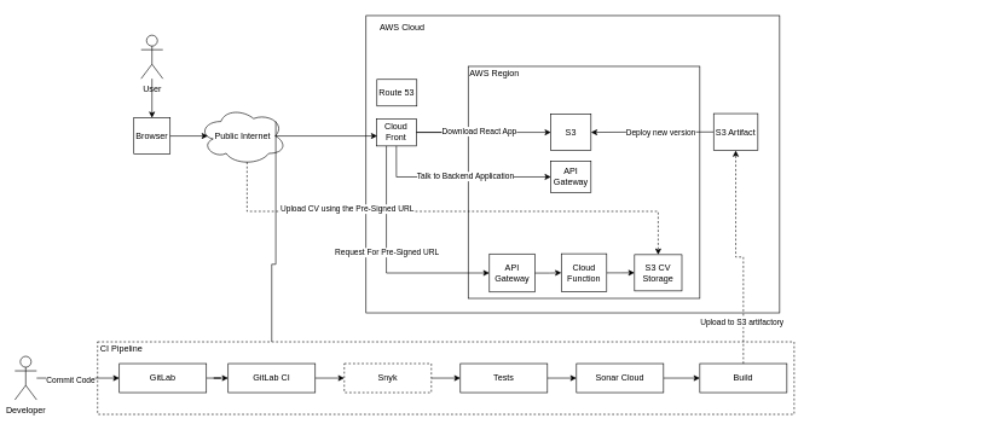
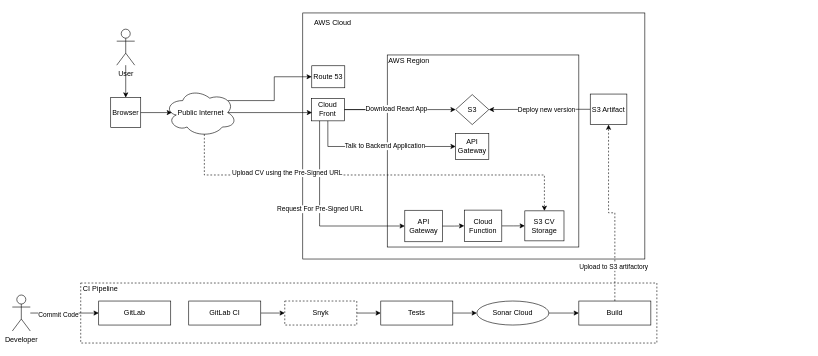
  <mxCell id="0" />
  <mxCell id="1" parent="0" />
  <mxCell id="2" style="edgeStyle=orthogonalEdgeStyle;rounded=0;orthogonalLoop=1;jettySize=auto;html=1;entryX=0.5;entryY=0;entryDx=0;entryDy=0;" edge="1" parent="1" source="3" target="4"><mxGeometry relative="1" as="geometry" /></mxCell>
  <mxCell id="3" value="User" style="shape=umlActor;verticalLabelPosition=bottom;verticalAlign=top;html=1;outlineConnect=0;" vertex="1" parent="1"><mxGeometry x="194" y="48" width="30" height="60" as="geometry" /></mxCell>
  <mxCell id="4" value="Browser" style="rounded=0;whiteSpace=wrap;html=1;" vertex="1" parent="1"><mxGeometry x="184" y="162" width="50" height="50" as="geometry" /></mxCell>
  <mxCell id="5" value="Public Internet" style="ellipse;shape=cloud;whiteSpace=wrap;html=1;" vertex="1" parent="1"><mxGeometry x="274" y="147" width="120" height="80" as="geometry" /></mxCell>
  <mxCell id="6" value="" style="group" vertex="1" connectable="0" parent="1"><mxGeometry x="504" y="21" width="837" height="410" as="geometry" /></mxCell>
  <mxCell id="7" value="" style="rounded=0;whiteSpace=wrap;html=1;" vertex="1" parent="6"><mxGeometry width="570" height="410" as="geometry" /></mxCell>
  <mxCell id="8" value="AWS Cloud" style="text;html=1;align=center;verticalAlign=middle;whiteSpace=wrap;rounded=0;" vertex="1" parent="6"><mxGeometry y="-0.001" width="99.75" height="34.167" as="geometry" /></mxCell>
  <mxCell id="9" value="Route 53" style="rounded=0;whiteSpace=wrap;html=1;" vertex="1" parent="6"><mxGeometry x="15" y="88" width="55" height="36.67" as="geometry" /></mxCell>
  <mxCell id="10" style="edgeStyle=orthogonalEdgeStyle;rounded=0;orthogonalLoop=1;jettySize=auto;html=1;entryX=0;entryY=0.5;entryDx=0;entryDy=0;" edge="1" parent="6" source="11" target="15"><mxGeometry relative="1" as="geometry" /></mxCell>
  <mxCell id="11" value="Cloud Front" style="rounded=0;whiteSpace=wrap;html=1;" vertex="1" parent="6"><mxGeometry x="14.25" y="142.21" width="55" height="37.58" as="geometry" /></mxCell>
  <mxCell id="12" value="&lt;div style=&quot;&quot;&gt;&lt;br&gt;&lt;/div&gt;" style="rounded=0;whiteSpace=wrap;html=1;align=left;" vertex="1" parent="6"><mxGeometry x="140.75" y="70" width="319.25" height="320" as="geometry" /></mxCell>
  <mxCell id="13" value="AWS Region" style="text;html=1;align=left;verticalAlign=middle;whiteSpace=wrap;rounded=0;" vertex="1" parent="6"><mxGeometry x="140.75" y="70" width="79.25" height="20" as="geometry" /></mxCell>
- <mxCell id="14" value="S3" style="rounded=0;whiteSpace=wrap;html=1;" vertex="1" parent="6"><mxGeometry x="254.75" y="136" width="55.25" height="50" as="geometry" /></mxCell>
+ <mxCell id="14" value="S3" style="rhombus;whiteSpace=wrap;html=1;" vertex="1" parent="6"><mxGeometry x="254.75" y="136" width="55.25" height="50" as="geometry" /></mxCell>
  <mxCell id="15" value="API Gateway" style="rounded=0;whiteSpace=wrap;html=1;" vertex="1" parent="6"><mxGeometry x="254.75" y="200.94" width="55.25" height="43.06" as="geometry" /></mxCell>
  <mxCell id="16" style="edgeStyle=orthogonalEdgeStyle;rounded=0;orthogonalLoop=1;jettySize=auto;html=1;entryX=0;entryY=0.5;entryDx=0;entryDy=0;" edge="1" parent="6" source="11" target="14"><mxGeometry relative="1" as="geometry" /></mxCell>
  <mxCell id="17" value="Download React App" style="edgeLabel;html=1;align=center;verticalAlign=middle;resizable=0;points=[];" vertex="1" connectable="0" parent="16"><mxGeometry x="-0.512" y="3" relative="1" as="geometry"><mxPoint x="41" y="1" as="offset" /></mxGeometry></mxCell>
  <mxCell id="18" style="edgeStyle=orthogonalEdgeStyle;rounded=0;orthogonalLoop=1;jettySize=auto;html=1;entryX=0;entryY=0.5;entryDx=0;entryDy=0;exitX=0.5;exitY=1;exitDx=0;exitDy=0;" edge="1" parent="6" source="11" target="15"><mxGeometry relative="1" as="geometry" /></mxCell>
  <mxCell id="19" value="Talk to Backend Application" style="edgeLabel;html=1;align=center;verticalAlign=middle;resizable=0;points=[];" vertex="1" connectable="0" parent="18"><mxGeometry x="-0.089" y="1" relative="1" as="geometry"><mxPoint x="21" as="offset" /></mxGeometry></mxCell>
  <mxCell id="20" style="edgeStyle=orthogonalEdgeStyle;rounded=0;orthogonalLoop=1;jettySize=auto;html=1;entryX=1;entryY=0.5;entryDx=0;entryDy=0;" edge="1" parent="6" source="22" target="14"><mxGeometry relative="1" as="geometry" /></mxCell>
  <mxCell id="21" value="Deploy new version" style="edgeLabel;html=1;align=center;verticalAlign=middle;resizable=0;points=[];" vertex="1" connectable="0" parent="20"><mxGeometry x="-0.12" relative="1" as="geometry"><mxPoint x="1" as="offset" /></mxGeometry></mxCell>
  <mxCell id="22" value="S3 Artifact" style="rounded=0;whiteSpace=wrap;html=1;" vertex="1" parent="6"><mxGeometry x="479" y="135.12" width="61" height="50.88" as="geometry" /></mxCell>
  <mxCell id="23" value="S3 CV Storage" style="rounded=0;whiteSpace=wrap;html=1;" vertex="1" parent="6"><mxGeometry x="370" y="329.75" width="65.25" height="50" as="geometry" /></mxCell>
  <mxCell id="24" style="edgeStyle=orthogonalEdgeStyle;rounded=0;orthogonalLoop=1;jettySize=auto;html=1;entryX=0;entryY=0.5;entryDx=0;entryDy=0;" edge="1" parent="6" source="25" target="23"><mxGeometry relative="1" as="geometry" /></mxCell>
  <mxCell id="25" value="Cloud Function" style="rounded=0;whiteSpace=wrap;html=1;" vertex="1" parent="6"><mxGeometry x="269.13" y="328.5" width="62.5" height="52.5" as="geometry" /></mxCell>
  <mxCell id="26" style="edgeStyle=orthogonalEdgeStyle;rounded=0;orthogonalLoop=1;jettySize=auto;html=1;entryX=0;entryY=0.5;entryDx=0;entryDy=0;" edge="1" parent="6" source="27" target="25"><mxGeometry relative="1" as="geometry" /></mxCell>
  <mxCell id="27" value="API Gateway" style="rounded=0;whiteSpace=wrap;html=1;" vertex="1" parent="6"><mxGeometry x="170" y="328.75" width="62.5" height="52.5" as="geometry" /></mxCell>
  <mxCell id="28" style="edgeStyle=orthogonalEdgeStyle;rounded=0;orthogonalLoop=1;jettySize=auto;html=1;entryX=0;entryY=0.5;entryDx=0;entryDy=0;exitX=0.25;exitY=1;exitDx=0;exitDy=0;" edge="1" parent="6" source="11" target="27"><mxGeometry relative="1" as="geometry" /></mxCell>
  <mxCell id="29" value="Request For Pre-Signed URL" style="edgeLabel;html=1;align=center;verticalAlign=middle;resizable=0;points=[];" vertex="1" connectable="0" parent="28"><mxGeometry x="-0.075" relative="1" as="geometry"><mxPoint as="offset" /></mxGeometry></mxCell>
  <mxCell id="30" style="edgeStyle=orthogonalEdgeStyle;rounded=0;orthogonalLoop=1;jettySize=auto;html=1;entryX=0.1;entryY=0.5;entryDx=0;entryDy=0;entryPerimeter=0;" edge="1" parent="1" source="4" target="5"><mxGeometry relative="1" as="geometry" /></mxCell>
- <mxCell id="31" style="edgeStyle=orthogonalEdgeStyle;rounded=0;orthogonalLoop=1;jettySize=auto;html=1;exitX=0.88;exitY=0.25;exitDx=0;exitDy=0;exitPerimeter=0;" edge="1" parent="1" source="5" target="39"><mxGeometry relative="1" as="geometry" /></mxCell>
+ <mxCell id="31" style="edgeStyle=orthogonalEdgeStyle;rounded=0;orthogonalLoop=1;jettySize=auto;html=1;entryX=0;entryY=0.5;entryDx=0;entryDy=0;exitX=0.88;exitY=0.25;exitDx=0;exitDy=0;exitPerimeter=0;" edge="1" parent="1" source="5" target="9"><mxGeometry relative="1" as="geometry" /></mxCell>
  <mxCell id="32" style="edgeStyle=orthogonalEdgeStyle;rounded=0;orthogonalLoop=1;jettySize=auto;html=1;entryX=0.021;entryY=0.633;entryDx=0;entryDy=0;entryPerimeter=0;exitX=0.875;exitY=0.5;exitDx=0;exitDy=0;exitPerimeter=0;" edge="1" parent="1" source="5" target="11"><mxGeometry relative="1" as="geometry" /></mxCell>
  <mxCell id="33" value="Developer" style="shape=umlActor;verticalLabelPosition=bottom;verticalAlign=top;html=1;outlineConnect=0;" vertex="1" parent="1"><mxGeometry x="20" y="491" width="30" height="60" as="geometry" /></mxCell>
  <mxCell id="34" value="" style="group" vertex="1" connectable="0" parent="1"><mxGeometry x="134" y="471" width="960" height="100" as="geometry" /></mxCell>
  <mxCell id="35" value="" style="rounded=0;whiteSpace=wrap;html=1;dashed=1;" vertex="1" parent="34"><mxGeometry width="960" height="100" as="geometry" /></mxCell>
- <mxCell id="36" style="edgeStyle=orthogonalEdgeStyle;rounded=0;orthogonalLoop=1;jettySize=auto;html=1;entryX=0;entryY=0.5;entryDx=0;entryDy=0;" edge="1" parent="34" source="37" target="39"><mxGeometry relative="1" as="geometry" /></mxCell>
  <mxCell id="37" value="GitLab" style="rounded=0;whiteSpace=wrap;html=1;" vertex="1" parent="34"><mxGeometry x="30" y="30" width="120" height="40" as="geometry" /></mxCell>
  <mxCell id="38" style="edgeStyle=orthogonalEdgeStyle;rounded=0;orthogonalLoop=1;jettySize=auto;html=1;entryX=0;entryY=0.5;entryDx=0;entryDy=0;" edge="1" parent="34" source="39" target="41"><mxGeometry relative="1" as="geometry" /></mxCell>
  <mxCell id="39" value="GitLab CI" style="rounded=0;whiteSpace=wrap;html=1;" vertex="1" parent="34"><mxGeometry x="180" y="30" width="120" height="40" as="geometry" /></mxCell>
  <mxCell id="40" style="edgeStyle=orthogonalEdgeStyle;rounded=0;orthogonalLoop=1;jettySize=auto;html=1;entryX=0;entryY=0.5;entryDx=0;entryDy=0;" edge="1" parent="34" source="41" target="43"><mxGeometry relative="1" as="geometry" /></mxCell>
  <mxCell id="41" value="Snyk" style="rounded=0;whiteSpace=wrap;html=1;dashed=1;" vertex="1" parent="34"><mxGeometry x="340" y="30" width="120" height="40" as="geometry" /></mxCell>
  <mxCell id="42" style="edgeStyle=orthogonalEdgeStyle;rounded=0;orthogonalLoop=1;jettySize=auto;html=1;entryX=0;entryY=0.5;entryDx=0;entryDy=0;" edge="1" parent="34" source="43" target="45"><mxGeometry relative="1" as="geometry" /></mxCell>
  <mxCell id="43" value="Tests" style="rounded=0;whiteSpace=wrap;html=1;" vertex="1" parent="34"><mxGeometry x="500" y="30" width="120" height="40" as="geometry" /></mxCell>
  <mxCell id="44" style="edgeStyle=orthogonalEdgeStyle;rounded=0;orthogonalLoop=1;jettySize=auto;html=1;entryX=0;entryY=0.5;entryDx=0;entryDy=0;" edge="1" parent="34" source="45" target="46"><mxGeometry relative="1" as="geometry" /></mxCell>
- <mxCell id="45" value="Sonar Cloud" style="rounded=0;whiteSpace=wrap;html=1;" vertex="1" parent="34"><mxGeometry x="660" y="30" width="120" height="40" as="geometry" /></mxCell>
+ <mxCell id="45" value="Sonar Cloud" style="ellipse;whiteSpace=wrap;html=1;" vertex="1" parent="34"><mxGeometry x="660" y="30" width="120" height="40" as="geometry" /></mxCell>
  <mxCell id="46" value="Build" style="rounded=0;whiteSpace=wrap;html=1;" vertex="1" parent="34"><mxGeometry x="830" y="30" width="120" height="40" as="geometry" /></mxCell>
  <mxCell id="47" value="CI Pipeline" style="text;html=1;align=left;verticalAlign=middle;whiteSpace=wrap;rounded=0;" vertex="1" parent="34"><mxGeometry x="2" width="130" height="20" as="geometry" /></mxCell>
  <mxCell id="48" style="edgeStyle=orthogonalEdgeStyle;rounded=0;orthogonalLoop=1;jettySize=auto;html=1;entryX=0;entryY=0.5;entryDx=0;entryDy=0;" edge="1" parent="1" source="33" target="37"><mxGeometry relative="1" as="geometry" /></mxCell>
  <mxCell id="49" value="Commit Code" style="edgeLabel;html=1;align=center;verticalAlign=middle;resizable=0;points=[];" vertex="1" connectable="0" parent="48"><mxGeometry x="-0.194" y="-2" relative="1" as="geometry"><mxPoint as="offset" /></mxGeometry></mxCell>
  <mxCell id="50" style="edgeStyle=orthogonalEdgeStyle;rounded=0;orthogonalLoop=1;jettySize=auto;html=1;entryX=0.5;entryY=1;entryDx=0;entryDy=0;dashed=1;" edge="1" parent="1" source="46" target="22"><mxGeometry relative="1" as="geometry" /></mxCell>
  <mxCell id="51" value="Upload to S3 artifactory" style="edgeLabel;html=1;align=center;verticalAlign=middle;resizable=0;points=[];" vertex="1" connectable="0" parent="50"><mxGeometry x="-0.617" y="3" relative="1" as="geometry"><mxPoint as="offset" /></mxGeometry></mxCell>
  <mxCell id="52" style="edgeStyle=orthogonalEdgeStyle;rounded=0;orthogonalLoop=1;jettySize=auto;html=1;entryX=0.5;entryY=0;entryDx=0;entryDy=0;exitX=0.55;exitY=0.95;exitDx=0;exitDy=0;exitPerimeter=0;dashed=1;" edge="1" parent="1" source="5" target="23"><mxGeometry relative="1" as="geometry"><Array as="points"><mxPoint x="340" y="291" /><mxPoint x="907" y="291" /></Array></mxGeometry></mxCell>
  <mxCell id="53" value="Upload CV using the Pre-Signed URL" style="edgeLabel;html=1;align=center;verticalAlign=middle;resizable=0;points=[];" vertex="1" connectable="0" parent="52"><mxGeometry x="-0.411" y="5" relative="1" as="geometry"><mxPoint x="1" y="1" as="offset" /></mxGeometry></mxCell>
